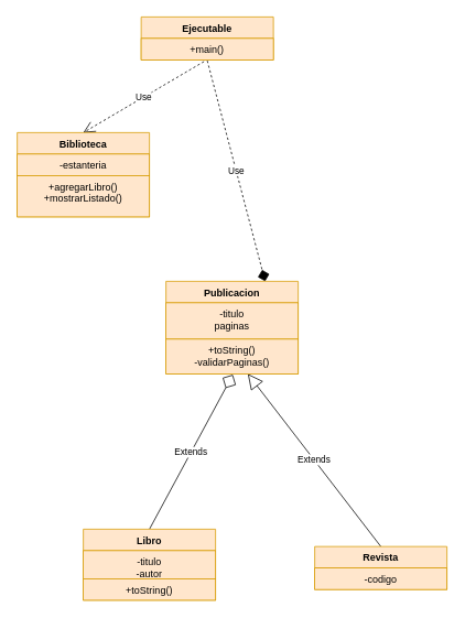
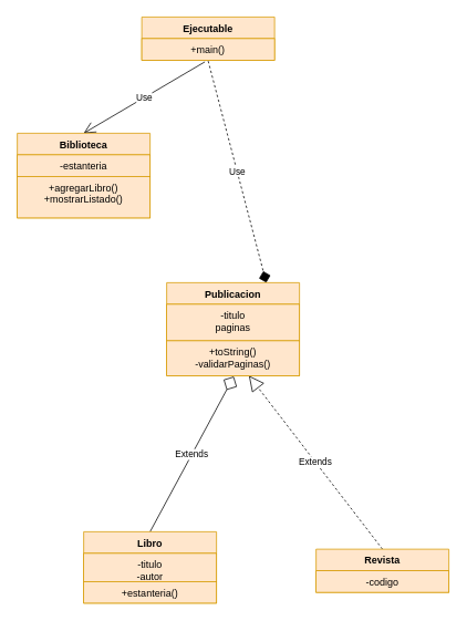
  <mxCell id="0" />
  <mxCell id="1" parent="0" />
  <mxCell id="2" value="Use" style="endArrow=diamond;endSize=12;dashed=1;html=1;entryX=0.75;entryY=0;entryDx=0;entryDy=0;exitX=0.5;exitY=1.038;exitDx=0;exitDy=0;exitPerimeter=0;" parent="1" source="7" target="16" edge="1"><mxGeometry width="160" relative="1" as="geometry"><mxPoint x="350" y="170" as="sourcePoint" /><mxPoint x="270" y="220" as="targetPoint" /></mxGeometry></mxCell>
- <mxCell id="3" value="Use" style="endArrow=open;endSize=12;dashed=1;html=1;entryX=0.5;entryY=0;entryDx=0;entryDy=0;exitX=0.475;exitY=1.077;exitDx=0;exitDy=0;exitPerimeter=0;" parent="1" source="7" target="8" edge="1"><mxGeometry width="160" relative="1" as="geometry"><mxPoint x="160" y="170" as="sourcePoint" /><mxPoint x="140" y="320" as="targetPoint" /></mxGeometry></mxCell>
+ <mxCell id="3" value="Use" style="endArrow=open;endSize=12;dashed=0;html=1;entryX=0.5;entryY=0;entryDx=0;entryDy=0;exitX=0.475;exitY=1.077;exitDx=0;exitDy=0;exitPerimeter=0;" parent="1" source="7" target="8" edge="1"><mxGeometry width="160" relative="1" as="geometry"><mxPoint x="160" y="170" as="sourcePoint" /><mxPoint x="140" y="320" as="targetPoint" /></mxGeometry></mxCell>
  <mxCell id="4" value="Extends" style="endArrow=diamond;endSize=16;endFill=0;html=1;entryX=0.506;entryY=1.024;entryDx=0;entryDy=0;entryPerimeter=0;exitX=0.5;exitY=0;exitDx=0;exitDy=0;" parent="1" source="11" target="18" edge="1"><mxGeometry width="160" relative="1" as="geometry"><mxPoint x="140" y="680" as="sourcePoint" /><mxPoint x="300" y="680" as="targetPoint" /></mxGeometry></mxCell>
- <mxCell id="5" value="Extends" style="endArrow=block;endSize=16;endFill=0;html=1;exitX=0.5;exitY=0;exitDx=0;exitDy=0;entryX=0.619;entryY=1;entryDx=0;entryDy=0;entryPerimeter=0;" parent="1" source="14" target="18" edge="1"><mxGeometry width="160" relative="1" as="geometry"><mxPoint x="260" y="540" as="sourcePoint" /><mxPoint x="310" y="460" as="targetPoint" /></mxGeometry></mxCell>
+ <mxCell id="5" value="Extends" style="endArrow=block;endSize=16;endFill=0;html=1;exitX=0.5;exitY=0;exitDx=0;exitDy=0;entryX=0.619;entryY=1;entryDx=0;entryDy=0;entryPerimeter=0;dashed=1;" parent="1" source="14" target="18" edge="1"><mxGeometry width="160" relative="1" as="geometry"><mxPoint x="260" y="540" as="sourcePoint" /><mxPoint x="310" y="460" as="targetPoint" /></mxGeometry></mxCell>
  <mxCell id="6" value="Ejecutable" style="swimlane;fontStyle=1;align=center;verticalAlign=top;childLayout=stackLayout;horizontal=1;startSize=26;horizontalStack=0;resizeParent=1;resizeParentMax=0;resizeLast=0;collapsible=1;marginBottom=0;fillColor=#ffe6cc;strokeColor=#d79b00;" parent="1" vertex="1"><mxGeometry x="170" y="20" width="160" height="52" as="geometry" /></mxCell>
  <mxCell id="7" value="+main()" style="text;strokeColor=#d79b00;fillColor=#ffe6cc;align=center;verticalAlign=top;spacingLeft=4;spacingRight=4;overflow=hidden;rotatable=0;points=[[0,0.5],[1,0.5]];portConstraint=eastwest;" parent="6" vertex="1"><mxGeometry y="26" width="160" height="26" as="geometry" /></mxCell>
  <mxCell id="8" value="Biblioteca&#10;" style="swimlane;fontStyle=1;align=center;verticalAlign=top;childLayout=stackLayout;horizontal=1;startSize=26;horizontalStack=0;resizeParent=1;resizeParentMax=0;resizeLast=0;collapsible=1;marginBottom=0;fillColor=#ffe6cc;strokeColor=#d79b00;" parent="1" vertex="1"><mxGeometry x="20" y="160" width="160" height="102" as="geometry"><mxRectangle x="410" y="370" width="90" height="26" as="alternateBounds" /></mxGeometry></mxCell>
  <mxCell id="9" value="-estanteria" style="text;strokeColor=#d79b00;fillColor=#ffe6cc;align=center;verticalAlign=top;spacingLeft=4;spacingRight=4;overflow=hidden;rotatable=0;points=[[0,0.5],[1,0.5]];portConstraint=eastwest;" parent="8" vertex="1"><mxGeometry y="26" width="160" height="26" as="geometry" /></mxCell>
  <mxCell id="10" value="+agregarLibro()&#10;+mostrarListado()&#10;" style="text;strokeColor=#d79b00;fillColor=#ffe6cc;align=center;verticalAlign=top;spacingLeft=4;spacingRight=4;overflow=hidden;rotatable=0;points=[[0,0.5],[1,0.5]];portConstraint=eastwest;" parent="8" vertex="1"><mxGeometry y="52" width="160" height="50" as="geometry" /></mxCell>
  <mxCell id="11" value="Libro" style="swimlane;fontStyle=1;align=center;verticalAlign=top;childLayout=stackLayout;horizontal=1;startSize=26;horizontalStack=0;resizeParent=1;resizeParentMax=0;resizeLast=0;collapsible=1;marginBottom=0;fillColor=#ffe6cc;strokeColor=#d79b00;" parent="1" vertex="1"><mxGeometry x="100" y="640" width="160" height="86" as="geometry" /></mxCell>
  <mxCell id="12" value="-titulo&#10;-autor&#10;" style="text;strokeColor=#d79b00;fillColor=#ffe6cc;align=center;verticalAlign=top;spacingLeft=4;spacingRight=4;overflow=hidden;rotatable=0;points=[[0,0.5],[1,0.5]];portConstraint=eastwest;" parent="11" vertex="1"><mxGeometry y="26" width="160" height="34" as="geometry" /></mxCell>
- <mxCell id="13" value="+toString()" style="text;strokeColor=#d79b00;fillColor=#ffe6cc;align=center;verticalAlign=top;spacingLeft=4;spacingRight=4;overflow=hidden;rotatable=0;points=[[0,0.5],[1,0.5]];portConstraint=eastwest;" parent="11" vertex="1"><mxGeometry y="60" width="160" height="26" as="geometry" /></mxCell>
+ <mxCell id="13" value="+estanteria()" style="text;strokeColor=#d79b00;fillColor=#ffe6cc;align=center;verticalAlign=top;spacingLeft=4;spacingRight=4;overflow=hidden;rotatable=0;points=[[0,0.5],[1,0.5]];portConstraint=eastwest;" parent="11" vertex="1"><mxGeometry y="60" width="160" height="26" as="geometry" /></mxCell>
  <mxCell id="14" value="Revista" style="swimlane;fontStyle=1;align=center;verticalAlign=top;childLayout=stackLayout;horizontal=1;startSize=26;horizontalStack=0;resizeParent=1;resizeParentMax=0;resizeLast=0;collapsible=1;marginBottom=0;fillColor=#ffe6cc;strokeColor=#d79b00;" parent="1" vertex="1"><mxGeometry x="380" y="661" width="160" height="52" as="geometry" /></mxCell>
  <mxCell id="15" value="-codigo&#10;" style="text;strokeColor=#d79b00;fillColor=#ffe6cc;align=center;verticalAlign=top;spacingLeft=4;spacingRight=4;overflow=hidden;rotatable=0;points=[[0,0.5],[1,0.5]];portConstraint=eastwest;" parent="14" vertex="1"><mxGeometry y="26" width="160" height="26" as="geometry" /></mxCell>
  <mxCell id="16" value="Publicacion" style="swimlane;fontStyle=1;align=center;verticalAlign=top;childLayout=stackLayout;horizontal=1;startSize=26;horizontalStack=0;resizeParent=1;resizeParentMax=0;resizeLast=0;collapsible=1;marginBottom=0;fillColor=#ffe6cc;strokeColor=#d79b00;" parent="1" vertex="1"><mxGeometry x="200" y="340" width="160" height="112" as="geometry" /></mxCell>
  <mxCell id="17" value="-titulo&#10;paginas&#10;" style="text;strokeColor=#d79b00;fillColor=#ffe6cc;align=center;verticalAlign=top;spacingLeft=4;spacingRight=4;overflow=hidden;rotatable=0;points=[[0,0.5],[1,0.5]];portConstraint=eastwest;" parent="16" vertex="1"><mxGeometry y="26" width="160" height="44" as="geometry" /></mxCell>
  <mxCell id="18" value="+toString()&#10;-validarPaginas()" style="text;strokeColor=#d79b00;fillColor=#ffe6cc;align=center;verticalAlign=top;spacingLeft=4;spacingRight=4;overflow=hidden;rotatable=0;points=[[0,0.5],[1,0.5]];portConstraint=eastwest;" parent="16" vertex="1"><mxGeometry y="70" width="160" height="42" as="geometry" /></mxCell>
